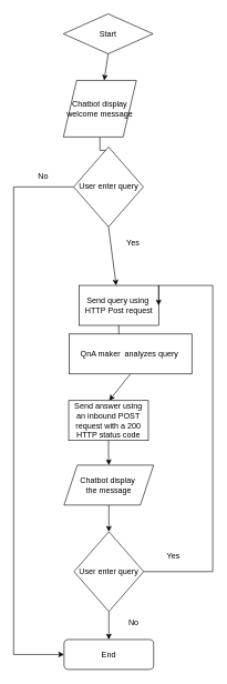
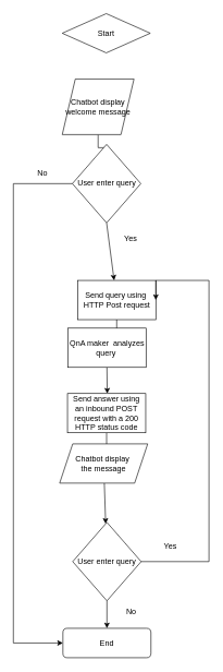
  <mxCell id="0" />
  <mxCell id="1" parent="0" />
  <mxCell id="2" value="Start" style="rhombus;whiteSpace=wrap;html=1;" vertex="1" parent="1"><mxGeometry x="95" y="20" width="135" height="60" as="geometry" /></mxCell>
- <mxCell id="3" value="" style="endArrow=classic;html=1;rounded=0;exitX=0.5;exitY=1;exitDx=0;exitDy=0;" edge="1" parent="1" source="2" target="5"><mxGeometry width="50" height="50" relative="1" as="geometry"><mxPoint x="130" y="340" as="sourcePoint" /><mxPoint x="155" y="150" as="targetPoint" /></mxGeometry></mxCell>
  <mxCell id="4" style="edgeStyle=orthogonalEdgeStyle;rounded=0;orthogonalLoop=1;jettySize=auto;html=1;entryX=0.5;entryY=0;entryDx=0;entryDy=0;" edge="1" parent="1" source="5" target="18"><mxGeometry relative="1" as="geometry"><mxPoint x="163.06" y="217.24" as="targetPoint" /></mxGeometry></mxCell>
  <mxCell id="5" value="Chatbot display welcome message" style="shape=parallelogram;perimeter=parallelogramPerimeter;whiteSpace=wrap;html=1;fixedSize=1;" vertex="1" parent="1"><mxGeometry x="95" y="120" width="110" height="85" as="geometry" /></mxCell>
  <mxCell id="6" style="rounded=0;orthogonalLoop=1;jettySize=auto;html=1;exitX=0.5;exitY=1;exitDx=0;exitDy=0;" edge="1" parent="1" source="18" target="8"><mxGeometry relative="1" as="geometry"><mxPoint x="155.5" y="358" as="sourcePoint" /></mxGeometry></mxCell>
  <mxCell id="7" style="edgeStyle=orthogonalEdgeStyle;rounded=0;orthogonalLoop=1;jettySize=auto;html=1;entryX=0.5;entryY=0;entryDx=0;entryDy=0;" edge="1" parent="1" source="8" target="12"><mxGeometry relative="1" as="geometry" /></mxCell>
  <mxCell id="8" value="Send query using&amp;nbsp; HTTP Post request" style="rounded=0;whiteSpace=wrap;html=1;" vertex="1" parent="1"><mxGeometry x="118.5" y="428" width="120" height="60" as="geometry" /></mxCell>
  <mxCell id="9" value="" style="endArrow=classic;html=1;rounded=0;exitX=0.5;exitY=1;exitDx=0;exitDy=0;" edge="1" parent="1" source="12"><mxGeometry width="50" height="50" relative="1" as="geometry"><mxPoint x="163.505" y="661" as="sourcePoint" /><mxPoint x="164" y="601" as="targetPoint" /></mxGeometry></mxCell>
  <mxCell id="10" style="edgeStyle=orthogonalEdgeStyle;rounded=0;orthogonalLoop=1;jettySize=auto;html=1;entryX=0.5;entryY=0;entryDx=0;entryDy=0;" edge="1" parent="1" source="11" target="14"><mxGeometry relative="1" as="geometry" /></mxCell>
  <mxCell id="11" value="Send answer using an&amp;nbsp;inbound POST request with a 200 HTTP status code" style="rounded=0;whiteSpace=wrap;html=1;" vertex="1" parent="1"><mxGeometry x="103" y="601" width="120" height="60" as="geometry" /></mxCell>
- <mxCell id="12" value="QnA maker&amp;nbsp; analyzes query&amp;nbsp;" style="rounded=0;whiteSpace=wrap;html=1;" vertex="1" parent="1"><mxGeometry x="103.5" y="501" width="185" height="60" as="geometry" /></mxCell>
+ <mxCell id="12" value="QnA maker&amp;nbsp; analyzes query&amp;nbsp;" style="rounded=0;whiteSpace=wrap;html=1;" vertex="1" parent="1"><mxGeometry x="103.5" y="501" width="120" height="60" as="geometry" /></mxCell>
  <mxCell id="13" value="" style="edgeStyle=none;rounded=0;orthogonalLoop=1;jettySize=auto;html=1;" edge="1" parent="1" source="14" target="16"><mxGeometry relative="1" as="geometry" /></mxCell>
- <mxCell id="14" value="Chatbot display&amp;nbsp;&lt;br&gt;the message" style="shape=parallelogram;perimeter=parallelogramPerimeter;whiteSpace=wrap;html=1;fixedSize=1;" vertex="1" parent="1"><mxGeometry x="96" y="698" width="135" height="60" as="geometry" /></mxCell>
+ <mxCell id="14" value="Chatbot display&amp;nbsp;&lt;br&gt;the message" style="shape=parallelogram;perimeter=parallelogramPerimeter;whiteSpace=wrap;html=1;fixedSize=1;" vertex="1" parent="1"><mxGeometry x="91" y="678" width="135" height="60" as="geometry" /></mxCell>
  <mxCell id="15" value="" style="edgeStyle=none;rounded=0;orthogonalLoop=1;jettySize=auto;html=1;" edge="1" parent="1" source="16" target="17"><mxGeometry relative="1" as="geometry" /></mxCell>
  <mxCell id="16" value="User enter query" style="rhombus;whiteSpace=wrap;html=1;" vertex="1" parent="1"><mxGeometry x="111" y="798" width="105" height="120" as="geometry" /></mxCell>
  <mxCell id="17" value="End" style="rounded=1;whiteSpace=wrap;html=1;" vertex="1" parent="1"><mxGeometry x="96" y="960" width="135" height="45" as="geometry" /></mxCell>
  <mxCell id="18" value="User enter query" style="rhombus;whiteSpace=wrap;html=1;" vertex="1" parent="1"><mxGeometry x="110.5" y="220" width="105" height="120" as="geometry" /></mxCell>
  <mxCell id="19" value="" style="endArrow=classic;html=1;rounded=0;exitX=1;exitY=0.5;exitDx=0;exitDy=0;edgeStyle=orthogonalEdgeStyle;entryX=1;entryY=0.5;entryDx=0;entryDy=0;" edge="1" parent="1" source="16" target="8"><mxGeometry width="50" height="50" relative="1" as="geometry"><mxPoint x="140" y="810" as="sourcePoint" /><mxPoint x="190" y="760" as="targetPoint" /><Array as="points"><mxPoint x="320" y="858" /><mxPoint x="320" y="428" /></Array></mxGeometry></mxCell>
  <mxCell id="20" value="" style="endArrow=classic;html=1;rounded=0;exitX=0;exitY=0.5;exitDx=0;exitDy=0;entryX=0;entryY=0.5;entryDx=0;entryDy=0;edgeStyle=elbowEdgeStyle;" edge="1" parent="1" source="18" target="17"><mxGeometry width="50" height="50" relative="1" as="geometry"><mxPoint x="140" y="220" as="sourcePoint" /><mxPoint x="190" y="170" as="targetPoint" /><Array as="points"><mxPoint x="20" y="160" /></Array></mxGeometry></mxCell>
  <mxCell id="21" value="No" style="text;html=1;strokeColor=none;fillColor=none;align=center;verticalAlign=middle;whiteSpace=wrap;rounded=0;" vertex="1" parent="1"><mxGeometry x="171" y="920" width="60" height="30" as="geometry" /></mxCell>
  <mxCell id="22" value="Yes" style="text;html=1;strokeColor=none;fillColor=none;align=center;verticalAlign=middle;whiteSpace=wrap;rounded=0;" vertex="1" parent="1"><mxGeometry x="231" y="820" width="60" height="30" as="geometry" /></mxCell>
  <mxCell id="23" value="Yes" style="text;html=1;strokeColor=none;fillColor=none;align=center;verticalAlign=middle;whiteSpace=wrap;rounded=0;" vertex="1" parent="1"><mxGeometry x="170" y="350" width="60" height="30" as="geometry" /></mxCell>
  <mxCell id="24" value="No" style="text;html=1;strokeColor=none;fillColor=none;align=center;verticalAlign=middle;whiteSpace=wrap;rounded=0;" vertex="1" parent="1"><mxGeometry x="35" y="250" width="60" height="30" as="geometry" /></mxCell>
